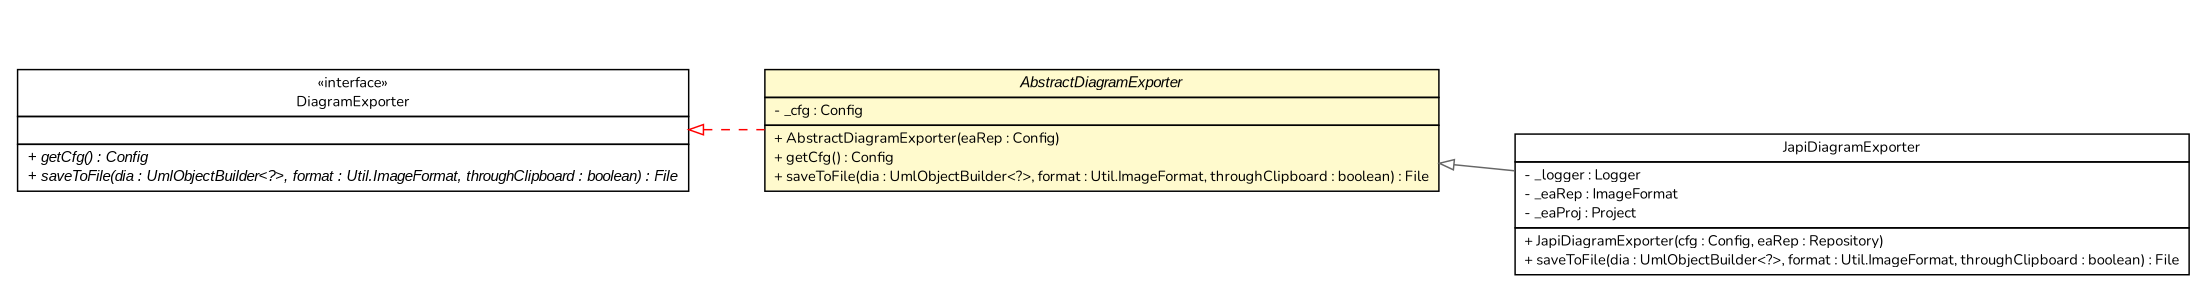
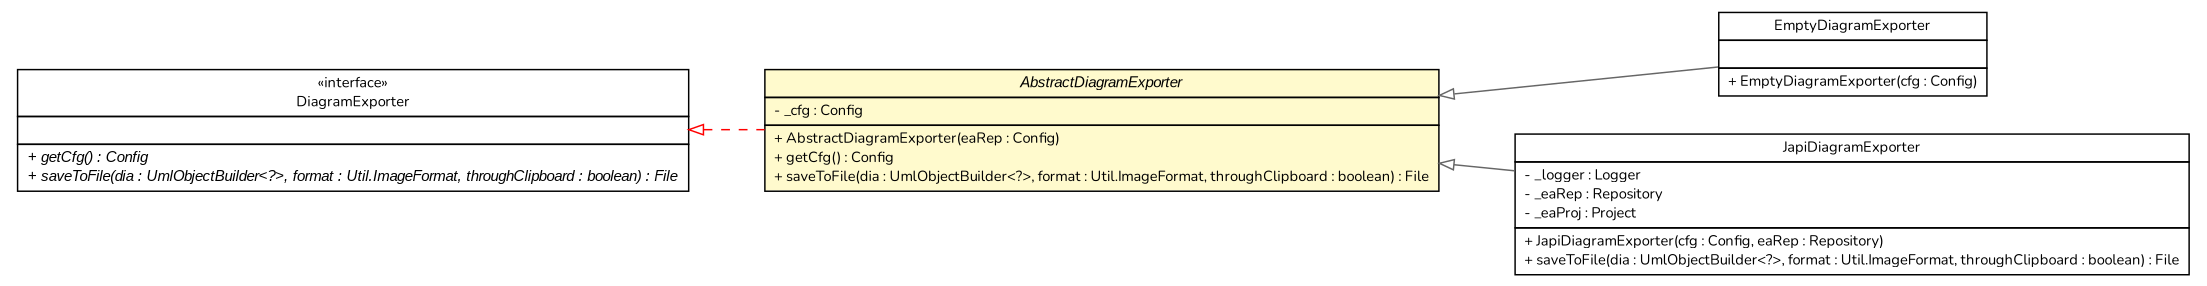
  digraph {
    fontname=Nunito
    nodesep=0.25
    rankdir=LR
    ranksep=0.5
    node [fontcolor=black fontname=Nunito fontsize=10.0 shape=plaintext]
    edge [arrowtail=empty color=gray40 dir=back fontname=Nunito fontsize=10 headport=p labelfontname=arial labelfontsize=10 tailport=p]
+   n1 [label=<<table title="org.tanjakostic.jcleancim.builder.EmptyDiagramExporter" border="0" cellborder="1" cellspacing="0" cellpadding="2" port="p" href="./EmptyDiagramExporter.html"> 		<tr><td><table border="0" cellspacing="0" cellpadding="1"> <tr><td align="center" balign="center"> EmptyDiagramExporter </td></tr> 		</table></td></tr> 		<tr><td><table border="0" cellspacing="0" cellpadding="1"> <tr><td align="left" balign="left">  </td></tr> 		</table></td></tr> 		<tr><td><table border="0" cellspacing="0" cellpadding="1"> <tr><td align="left" balign="left"> + EmptyDiagramExporter(cfg : Config) </td></tr> 		</table></td></tr> 		</table>>]
    n2 [label=<<table title="org.tanjakostic.jcleancim.builder.DiagramExporter" border="0" cellborder="1" cellspacing="0" cellpadding="2" port="p" href="./DiagramExporter.html"> 		<tr><td><table border="0" cellspacing="0" cellpadding="1"> <tr><td align="center" balign="center"> &#171;interface&#187; </td></tr> <tr><td align="center" balign="center"> DiagramExporter </td></tr> 		</table></td></tr> 		<tr><td><table border="0" cellspacing="0" cellpadding="1"> <tr><td align="left" balign="left">  </td></tr> 		</table></td></tr> 		<tr><td><table border="0" cellspacing="0" cellpadding="1"> <tr><td align="left" balign="left"><font face="Arial Italic" point-size="10.0"> + getCfg() : Config </font></td></tr> <tr><td align="left" balign="left"><font face="Arial Italic" point-size="10.0"> + saveToFile(dia : UmlObjectBuilder&lt;?&gt;, format : Util.ImageFormat, throughClipboard : boolean) : File </font></td></tr> 		</table></td></tr> 		</table>>]
    n3 [label=<<table title="org.tanjakostic.jcleancim.builder.AbstractDiagramExporter" border="0" cellborder="1" cellspacing="0" cellpadding="2" port="p" bgcolor="lemonChiffon" href="./AbstractDiagramExporter.html"> 		<tr><td><table border="0" cellspacing="0" cellpadding="1"> <tr><td align="center" balign="center"><font face="Arial Italic"> AbstractDiagramExporter </font></td></tr> 		</table></td></tr> 		<tr><td><table border="0" cellspacing="0" cellpadding="1"> <tr><td align="left" balign="left"> - _cfg : Config </td></tr> 		</table></td></tr> 		<tr><td><table border="0" cellspacing="0" cellpadding="1"> <tr><td align="left" balign="left"> + AbstractDiagramExporter(eaRep : Config) </td></tr> <tr><td align="left" balign="left"> + getCfg() : Config </td></tr> <tr><td align="left" balign="left"> + saveToFile(dia : UmlObjectBuilder&lt;?&gt;, format : Util.ImageFormat, throughClipboard : boolean) : File </td></tr> 		</table></td></tr> 		</table>>]
-   n4 [label=<<table title="org.tanjakostic.jcleancim.builder.ea.japi.JapiDiagramExporter" border="0" cellborder="1" cellspacing="0" cellpadding="2" port="p" href="./ea/japi/JapiDiagramExporter.html"> 		<tr><td><table border="0" cellspacing="0" cellpadding="1"> <tr><td align="center" balign="center"> JapiDiagramExporter </td></tr> 		</table></td></tr> 		<tr><td><table border="0" cellspacing="0" cellpadding="1"> <tr><td align="left" balign="left"> - _logger : Logger </td></tr> <tr><td align="left" balign="left"> - _eaRep : ImageFormat </td></tr> <tr><td align="left" balign="left"> - _eaProj : Project </td></tr> 		</table></td></tr> 		<tr><td><table border="0" cellspacing="0" cellpadding="1"> <tr><td align="left" balign="left"> + JapiDiagramExporter(cfg : Config, eaRep : Repository) </td></tr> <tr><td align="left" balign="left"> + saveToFile(dia : UmlObjectBuilder&lt;?&gt;, format : Util.ImageFormat, throughClipboard : boolean) : File </td></tr> 		</table></td></tr> 		</table>>]
+   n4 [label=<<table title="org.tanjakostic.jcleancim.builder.ea.japi.JapiDiagramExporter" border="0" cellborder="1" cellspacing="0" cellpadding="2" port="p" href="./ea/japi/JapiDiagramExporter.html"> 		<tr><td><table border="0" cellspacing="0" cellpadding="1"> <tr><td align="center" balign="center"> JapiDiagramExporter </td></tr> 		</table></td></tr> 		<tr><td><table border="0" cellspacing="0" cellpadding="1"> <tr><td align="left" balign="left"> - _logger : Logger </td></tr> <tr><td align="left" balign="left"> - _eaRep : Repository </td></tr> <tr><td align="left" balign="left"> - _eaProj : Project </td></tr> 		</table></td></tr> 		<tr><td><table border="0" cellspacing="0" cellpadding="1"> <tr><td align="left" balign="left"> + JapiDiagramExporter(cfg : Config, eaRep : Repository) </td></tr> <tr><td align="left" balign="left"> + saveToFile(dia : UmlObjectBuilder&lt;?&gt;, format : Util.ImageFormat, throughClipboard : boolean) : File </td></tr> 		</table></td></tr> 		</table>>]
    n2 -> n3 [color=red style=dashed]
+   n3 -> n1
    n3 -> n4
  }
